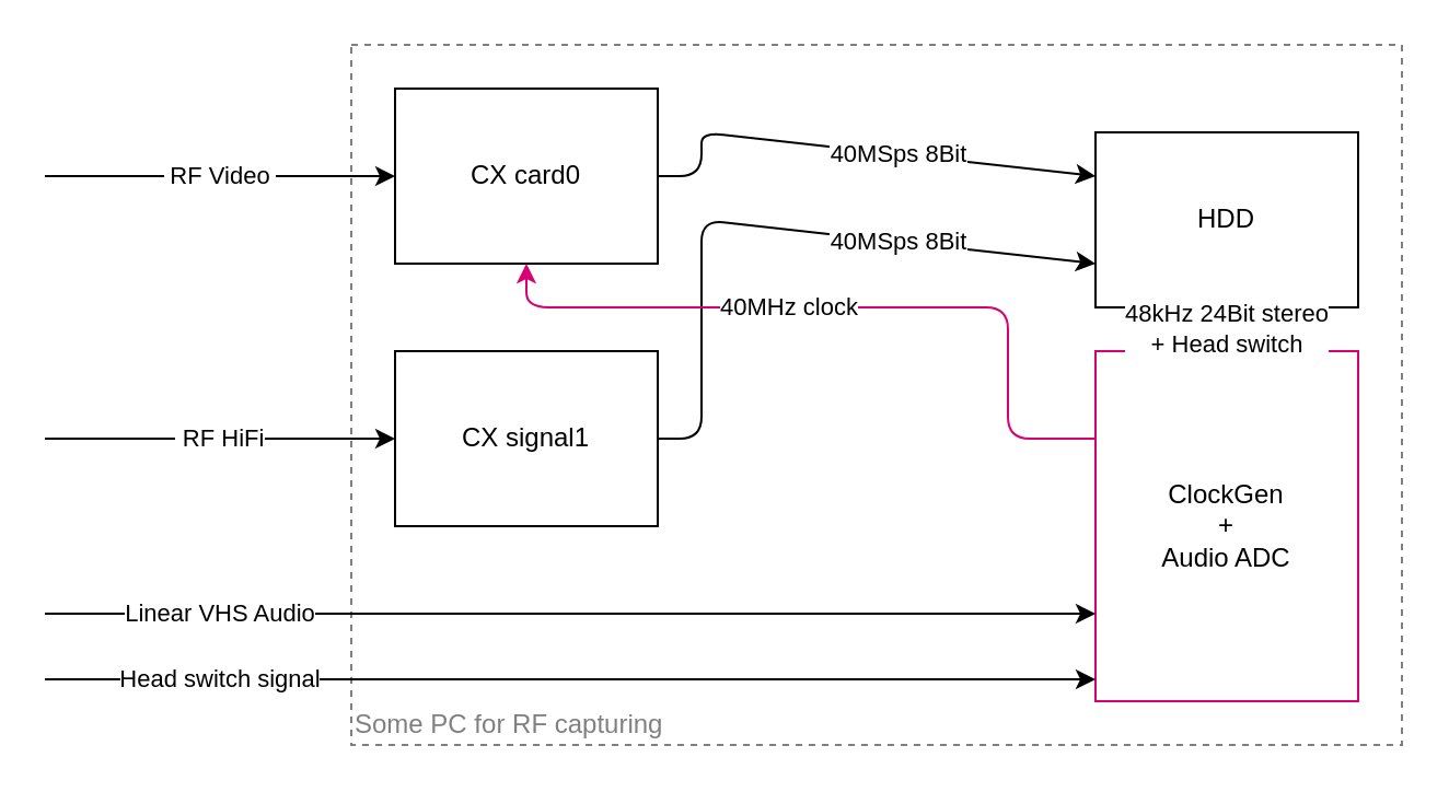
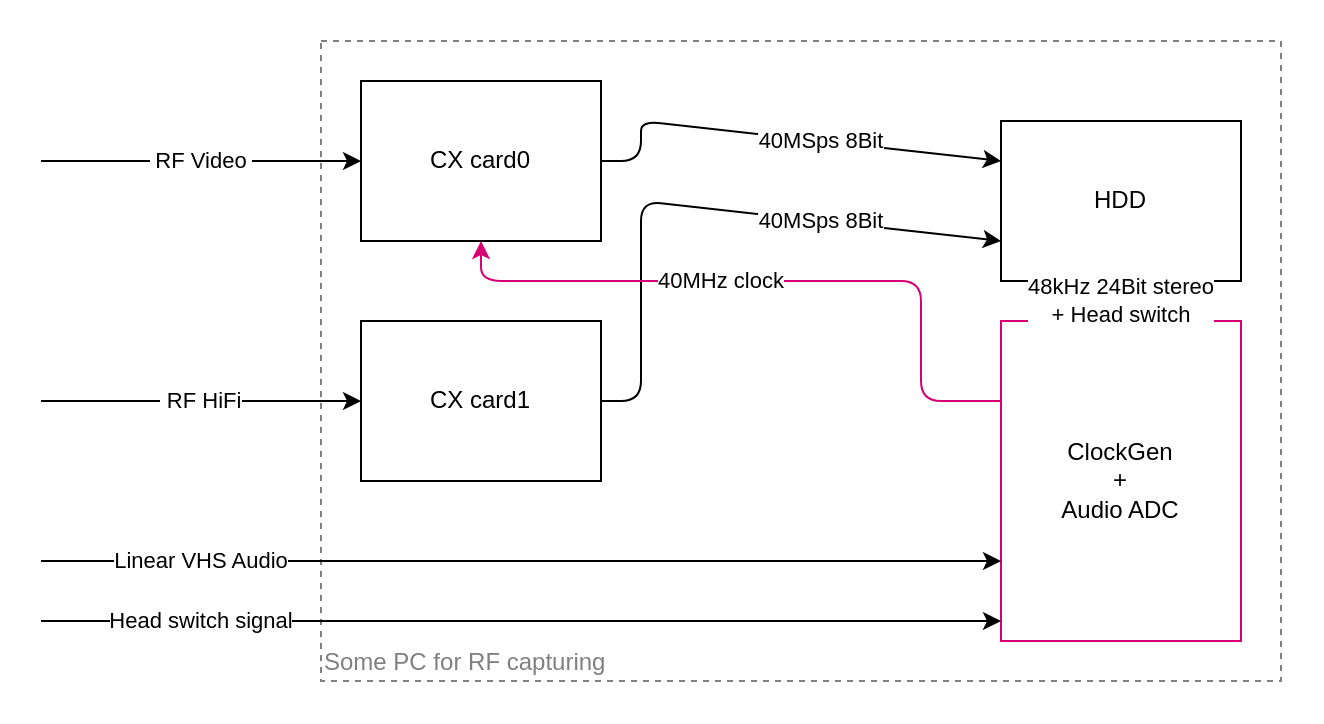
  <mxCell id="0" />
  <mxCell id="1" value="pc box" style="locked=1;" parent="0" />
  <mxCell id="2" value="Some PC for RF capturing" style="rounded=0;whiteSpace=wrap;html=1;fillColor=none;dashed=1;strokeColor=#808080;align=left;verticalAlign=bottom;fontColor=#808080;" parent="1" vertex="1"><mxGeometry x="160" y="20" width="480" height="320" as="geometry" /></mxCell>
  <mxCell id="3" style="" parent="0" />
  <mxCell id="4" value="CX card0" style="rounded=0;whiteSpace=wrap;html=1;" parent="3" vertex="1"><mxGeometry x="180" y="40" width="120" height="80" as="geometry" /></mxCell>
- <mxCell id="5" value="CX signal1" style="rounded=0;whiteSpace=wrap;html=1;" parent="3" vertex="1"><mxGeometry x="180" y="160" width="120" height="80" as="geometry" /></mxCell>
+ <mxCell id="5" value="CX card1" style="rounded=0;whiteSpace=wrap;html=1;" parent="3" vertex="1"><mxGeometry x="180" y="160" width="120" height="80" as="geometry" /></mxCell>
  <mxCell id="6" value="&amp;nbsp;RF Video&amp;nbsp;" style="endArrow=classic;html=1;rounded=0;entryX=0;entryY=0.5;entryDx=0;entryDy=0;" parent="3" target="4" edge="1"><mxGeometry width="50" height="50" relative="1" as="geometry"><mxPoint x="20" y="80" as="sourcePoint" /><mxPoint x="30" y="30" as="targetPoint" /></mxGeometry></mxCell>
  <mxCell id="7" value="&amp;nbsp;RF HiFi" style="endArrow=classic;html=1;rounded=0;entryX=0;entryY=0.5;entryDx=0;entryDy=0;" parent="3" target="5" edge="1"><mxGeometry width="50" height="50" relative="1" as="geometry"><mxPoint x="20" y="200" as="sourcePoint" /><mxPoint x="190" y="90" as="targetPoint" /></mxGeometry></mxCell>
  <mxCell id="8" value="40MSps 8Bit" style="endArrow=classic;html=1;rounded=1;exitX=1;exitY=0.5;exitDx=0;exitDy=0;entryX=0;entryY=0.25;entryDx=0;entryDy=0;" parent="3" source="4" target="9" edge="1"><mxGeometry x="0.182" width="50" height="50" relative="1" as="geometry"><mxPoint x="410" y="240" as="sourcePoint" /><mxPoint x="370" y="110" as="targetPoint" /><Array as="points"><mxPoint x="320" y="80" /><mxPoint x="320" y="60" /></Array><mxPoint as="offset" /></mxGeometry></mxCell>
  <mxCell id="9" value="HDD" style="rounded=0;whiteSpace=wrap;html=1;" parent="3" vertex="1"><mxGeometry x="500" y="60" width="120" height="80" as="geometry" /></mxCell>
  <mxCell id="10" value="40MSps 8Bit" style="endArrow=classic;html=1;rounded=1;exitX=1;exitY=0.5;exitDx=0;exitDy=0;entryX=0;entryY=0.75;entryDx=0;entryDy=0;" parent="3" source="5" target="9" edge="1"><mxGeometry x="0.4" width="50" height="50" relative="1" as="geometry"><mxPoint x="410" y="240" as="sourcePoint" /><mxPoint x="460" y="190" as="targetPoint" /><Array as="points"><mxPoint x="320" y="200" /><mxPoint x="320" y="100" /></Array><mxPoint as="offset" /></mxGeometry></mxCell>
  <mxCell id="11" value="ClockGen&lt;br&gt;+&lt;br&gt;Audio ADC" style="rounded=0;whiteSpace=wrap;html=1;strokeColor=#D80073;" parent="3" vertex="1"><mxGeometry x="500" y="160" width="120" height="160" as="geometry" /></mxCell>
  <mxCell id="12" value="Linear VHS Audio" style="endArrow=classic;html=1;rounded=0;entryX=0;entryY=0.75;entryDx=0;entryDy=0;" parent="3" target="11" edge="1"><mxGeometry x="-0.667" width="50" height="50" relative="1" as="geometry"><mxPoint x="20" y="280" as="sourcePoint" /><mxPoint x="460" y="190" as="targetPoint" /><mxPoint as="offset" /></mxGeometry></mxCell>
  <mxCell id="13" value="40MHz clock" style="endArrow=classic;html=1;rounded=1;exitX=0;exitY=0.25;exitDx=0;exitDy=0;entryX=0.5;entryY=1;entryDx=0;entryDy=0;fillColor=#d80073;strokeColor=#D80073;" parent="3" source="11" target="4" edge="1"><mxGeometry x="0.176" width="50" height="50" relative="1" as="geometry"><mxPoint x="410" y="240" as="sourcePoint" /><mxPoint x="460" y="190" as="targetPoint" /><Array as="points"><mxPoint x="460" y="200" /><mxPoint x="460" y="140" /><mxPoint x="240" y="140" /></Array><mxPoint as="offset" /></mxGeometry></mxCell>
  <mxCell id="14" value="48kHz 24Bit stereo&lt;br&gt;+ Head switch" style="endArrow=classic;html=1;rounded=0;entryX=0.5;entryY=1;entryDx=0;entryDy=0;exitX=0.5;exitY=0;exitDx=0;exitDy=0;fillColor=#d80073;strokeColor=#A50040;" parent="3" source="11" target="9" edge="1"><mxGeometry width="50" height="50" relative="1" as="geometry"><mxPoint x="410" y="240" as="sourcePoint" /><mxPoint x="880" y="490" as="targetPoint" /></mxGeometry></mxCell>
  <mxCell id="15" value="Head switch signal" style="endArrow=classic;html=1;rounded=0;entryX=0;entryY=0.75;entryDx=0;entryDy=0;" parent="3" edge="1"><mxGeometry x="-0.667" width="50" height="50" relative="1" as="geometry"><mxPoint x="20" y="310" as="sourcePoint" /><mxPoint x="500" y="310" as="targetPoint" /><mxPoint as="offset" /></mxGeometry></mxCell>
